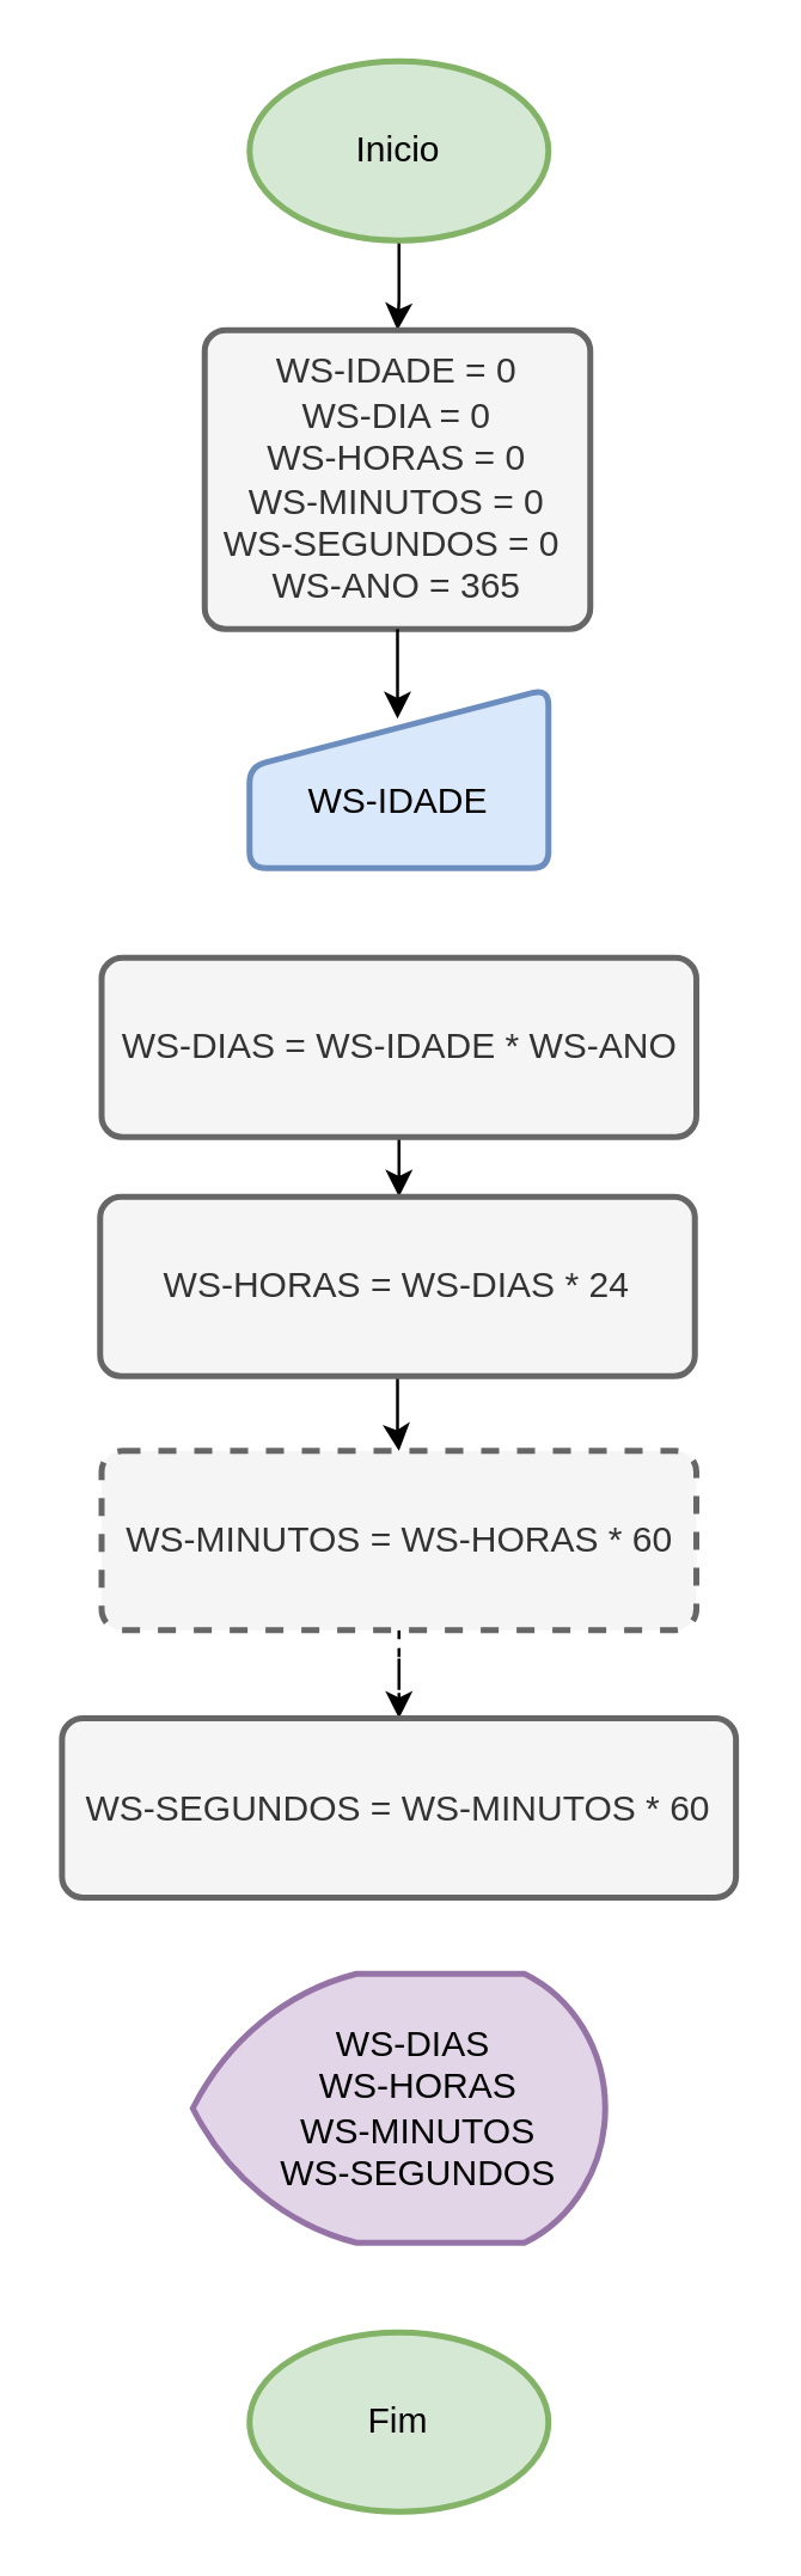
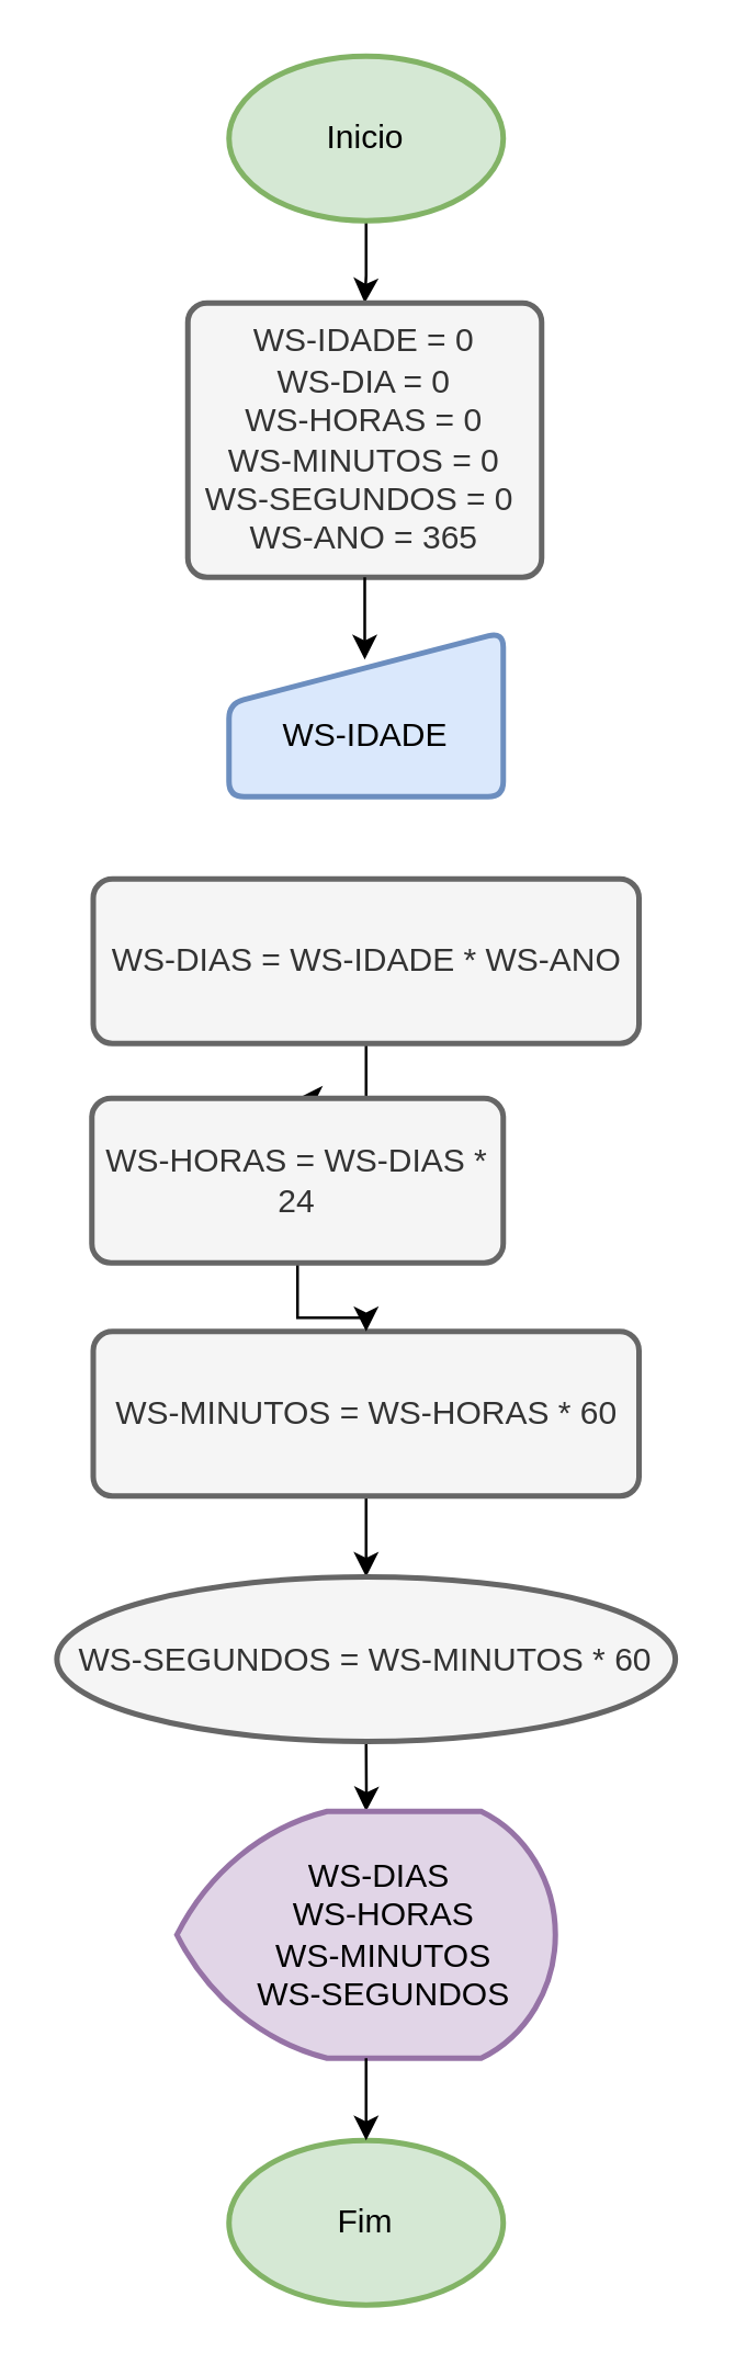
  <mxCell id="0" />
  <mxCell id="1" parent="0" />
  <mxCell id="2" value="" style="edgeStyle=orthogonalEdgeStyle;rounded=0;orthogonalLoop=1;jettySize=auto;html=1;" edge="1" parent="1" source="3" target="5"><mxGeometry relative="1" as="geometry" /></mxCell>
  <mxCell id="3" value="Inicio" style="strokeWidth=2;html=1;shape=mxgraph.flowchart.start_1;whiteSpace=wrap;fillColor=#d5e8d4;strokeColor=#82b366;" vertex="1" parent="1"><mxGeometry x="83" y="20" width="100" height="60" as="geometry" /></mxCell>
  <mxCell id="4" value="Fim" style="strokeWidth=2;html=1;shape=mxgraph.flowchart.start_1;whiteSpace=wrap;fillColor=#d5e8d4;strokeColor=#82b366;" vertex="1" parent="1"><mxGeometry x="83" y="780" width="100" height="60" as="geometry" /></mxCell>
  <mxCell id="5" value="WS-IDADE = 0&lt;div&gt;WS-DIA = 0&lt;/div&gt;&lt;div&gt;WS-HORAS = 0&lt;/div&gt;&lt;div&gt;WS-MINUTOS = 0&lt;/div&gt;&lt;div&gt;WS-SEGUNDOS = 0&amp;nbsp;&lt;/div&gt;&lt;div&gt;WS-ANO = 365&lt;/div&gt;" style="rounded=1;whiteSpace=wrap;html=1;absoluteArcSize=1;arcSize=14;strokeWidth=2;fillColor=#f5f5f5;fontColor=#333333;strokeColor=#666666;" vertex="1" parent="1"><mxGeometry x="68" y="110" width="129" height="100" as="geometry" /></mxCell>
  <mxCell id="6" value="&lt;div&gt;&lt;br&gt;&lt;/div&gt;&lt;div&gt;WS-IDADE&lt;/div&gt;" style="html=1;strokeWidth=2;shape=manualInput;whiteSpace=wrap;rounded=1;size=26;arcSize=11;fillColor=#dae8fc;strokeColor=#6c8ebf;" vertex="1" parent="1"><mxGeometry x="83" y="230" width="100" height="60" as="geometry" /></mxCell>
  <mxCell id="7" value="" style="edgeStyle=orthogonalEdgeStyle;rounded=0;orthogonalLoop=1;jettySize=auto;html=1;" edge="1" parent="1" source="8" target="12"><mxGeometry relative="1" as="geometry" /></mxCell>
  <mxCell id="8" value="WS-DIAS = WS-IDADE * WS-ANO" style="rounded=1;whiteSpace=wrap;html=1;absoluteArcSize=1;arcSize=14;strokeWidth=2;fillColor=#f5f5f5;fontColor=#333333;strokeColor=#666666;" vertex="1" parent="1"><mxGeometry x="33.5" y="320" width="199" height="60" as="geometry" /></mxCell>
- <mxCell id="9" style="edgeStyle=orthogonalEdgeStyle;rounded=0;orthogonalLoop=1;jettySize=auto;html=1;entryX=0.5;entryY=0;entryDx=0;entryDy=0;dashed=1;" edge="1" parent="1" source="10" target="14"><mxGeometry relative="1" as="geometry" /></mxCell>
- <mxCell id="10" value="WS-MINUTOS = WS-HORAS * 60" style="rounded=1;whiteSpace=wrap;html=1;absoluteArcSize=1;arcSize=14;strokeWidth=2;fillColor=#f5f5f5;fontColor=#333333;strokeColor=#666666;dashed=1;" vertex="1" parent="1"><mxGeometry x="33.5" y="485" width="199" height="60" as="geometry" /></mxCell>
+ <mxCell id="9" style="edgeStyle=orthogonalEdgeStyle;rounded=0;orthogonalLoop=1;jettySize=auto;html=1;entryX=0.5;entryY=0;entryDx=0;entryDy=0;" edge="1" parent="1" source="10" target="14"><mxGeometry relative="1" as="geometry" /></mxCell>
+ <mxCell id="10" value="WS-MINUTOS = WS-HORAS * 60" style="rounded=1;whiteSpace=wrap;html=1;absoluteArcSize=1;arcSize=14;strokeWidth=2;fillColor=#f5f5f5;fontColor=#333333;strokeColor=#666666;" vertex="1" parent="1"><mxGeometry x="33.5" y="485" width="199" height="60" as="geometry" /></mxCell>
  <mxCell id="11" style="edgeStyle=orthogonalEdgeStyle;rounded=0;orthogonalLoop=1;jettySize=auto;html=1;entryX=0.5;entryY=0;entryDx=0;entryDy=0;" edge="1" parent="1" source="12" target="10"><mxGeometry relative="1" as="geometry" /></mxCell>
- <mxCell id="12" value="WS-HORAS = WS-DIAS * 24" style="rounded=1;whiteSpace=wrap;html=1;absoluteArcSize=1;arcSize=14;strokeWidth=2;fillColor=#f5f5f5;fontColor=#333333;strokeColor=#666666;" vertex="1" parent="1"><mxGeometry x="33" y="400" width="199" height="60" as="geometry" /></mxCell>
- <mxCell id="14" value="WS-SEGUNDOS = WS-MINUTOS * 60" style="rounded=1;whiteSpace=wrap;html=1;absoluteArcSize=1;arcSize=14;strokeWidth=2;fillColor=#f5f5f5;fontColor=#333333;strokeColor=#666666;" vertex="1" parent="1"><mxGeometry x="20.25" y="574.5" width="225.5" height="60" as="geometry" /></mxCell>
+ <mxCell id="12" value="WS-HORAS = WS-DIAS * 24" style="rounded=1;whiteSpace=wrap;html=1;absoluteArcSize=1;arcSize=14;strokeWidth=2;fillColor=#f5f5f5;fontColor=#333333;strokeColor=#666666;" vertex="1" parent="1"><mxGeometry x="33" y="400" width="150" height="60" as="geometry" /></mxCell>
+ <mxCell id="13" value="" style="edgeStyle=orthogonalEdgeStyle;rounded=0;orthogonalLoop=1;jettySize=auto;html=1;" edge="1" parent="1" source="14" target="15"><mxGeometry relative="1" as="geometry" /></mxCell>
+ <mxCell id="14" value="WS-SEGUNDOS = WS-MINUTOS * 60" style="ellipse;whiteSpace=wrap;html=1;absoluteArcSize=1;arcSize=14;strokeWidth=2;fillColor=#f5f5f5;fontColor=#333333;strokeColor=#666666;" vertex="1" parent="1"><mxGeometry x="20.25" y="574.5" width="225.5" height="60" as="geometry" /></mxCell>
  <mxCell id="15" value="&amp;nbsp; &amp;nbsp;WS-DIAS&lt;div&gt;&amp;nbsp; &amp;nbsp; WS-HORAS&lt;/div&gt;&lt;div&gt;&amp;nbsp; &amp;nbsp; WS-MINUTOS&lt;/div&gt;&lt;div&gt;&amp;nbsp; &amp;nbsp; WS-SEGUNDOS&lt;/div&gt;" style="strokeWidth=2;html=1;shape=mxgraph.flowchart.display;whiteSpace=wrap;fillColor=#e1d5e7;strokeColor=#9673a6;" vertex="1" parent="1"><mxGeometry x="64" y="660" width="138" height="90" as="geometry" /></mxCell>
  <mxCell id="16" style="edgeStyle=orthogonalEdgeStyle;rounded=0;orthogonalLoop=1;jettySize=auto;html=1;entryX=0.495;entryY=0.167;entryDx=0;entryDy=0;entryPerimeter=0;" edge="1" parent="1" source="5" target="6"><mxGeometry relative="1" as="geometry" /></mxCell>
+ <mxCell id="17" style="edgeStyle=orthogonalEdgeStyle;rounded=0;orthogonalLoop=1;jettySize=auto;html=1;exitX=0.5;exitY=1;exitDx=0;exitDy=0;exitPerimeter=0;entryX=0.5;entryY=0;entryDx=0;entryDy=0;entryPerimeter=0;" edge="1" parent="1" source="15" target="4"><mxGeometry relative="1" as="geometry" /></mxCell>
